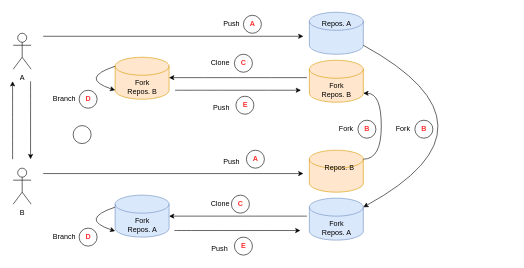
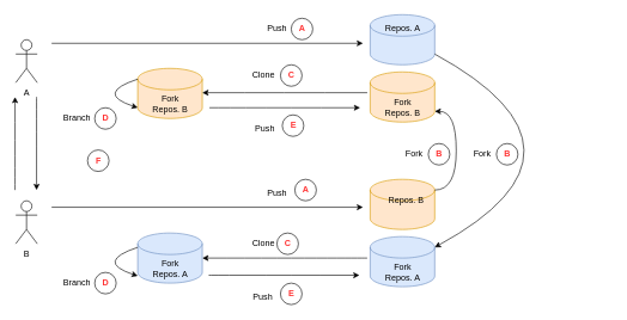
  <mxCell id="0" />
  <mxCell id="1" parent="0" />
  <mxCell id="2" value="A" style="shape=umlActor;verticalLabelPosition=bottom;verticalAlign=top;html=1;outlineConnect=0;" parent="1" vertex="1"><mxGeometry x="21" y="55" width="30" height="60" as="geometry" /></mxCell>
  <mxCell id="3" value="B" style="shape=umlActor;verticalLabelPosition=bottom;verticalAlign=top;html=1;outlineConnect=0;" parent="1" vertex="1"><mxGeometry x="21" y="280" width="30" height="60" as="geometry" /></mxCell>
  <mxCell id="4" value="" style="shape=cylinder3;whiteSpace=wrap;html=1;boundedLbl=1;backgroundOutline=1;size=15;fillColor=#dae8fc;strokeColor=#6c8ebf;" parent="1" vertex="1"><mxGeometry x="515" y="20" width="90" height="70" as="geometry" /></mxCell>
  <mxCell id="5" value="Repos. A" style="text;html=1;align=center;verticalAlign=middle;resizable=0;points=[];autosize=1;strokeColor=none;fillColor=none;" parent="1" vertex="1"><mxGeometry x="530" y="30" width="60" height="20" as="geometry" /></mxCell>
  <mxCell id="6" value="" style="shape=cylinder3;whiteSpace=wrap;html=1;boundedLbl=1;backgroundOutline=1;size=15;fillColor=#ffe6cc;strokeColor=#d79b00;" parent="1" vertex="1"><mxGeometry x="515" y="250" width="90" height="70" as="geometry" /></mxCell>
  <mxCell id="7" value="Repos. B" style="text;html=1;align=center;verticalAlign=middle;resizable=0;points=[];autosize=1;strokeColor=none;fillColor=none;" parent="1" vertex="1"><mxGeometry x="535" y="270" width="60" height="20" as="geometry" /></mxCell>
  <mxCell id="8" value="" style="endArrow=classic;html=1;" parent="1" edge="1"><mxGeometry width="50" height="50" relative="1" as="geometry"><mxPoint x="71" y="60" as="sourcePoint" /><mxPoint x="505" y="60" as="targetPoint" /></mxGeometry></mxCell>
  <mxCell id="9" value="Push" style="text;html=1;align=center;verticalAlign=middle;resizable=0;points=[];autosize=1;strokeColor=none;fillColor=none;" parent="1" vertex="1"><mxGeometry x="365" y="30" width="40" height="20" as="geometry" /></mxCell>
  <mxCell id="10" value="" style="endArrow=classic;html=1;" parent="1" edge="1"><mxGeometry width="50" height="50" relative="1" as="geometry"><mxPoint x="71" y="289" as="sourcePoint" /><mxPoint x="505" y="289" as="targetPoint" /></mxGeometry></mxCell>
  <mxCell id="11" value="Push" style="text;html=1;align=center;verticalAlign=middle;resizable=0;points=[];autosize=1;strokeColor=none;fillColor=none;" parent="1" vertex="1"><mxGeometry x="365" y="259" width="40" height="20" as="geometry" /></mxCell>
  <mxCell id="12" value="" style="ellipse;whiteSpace=wrap;html=1;" parent="1" vertex="1"><mxGeometry x="405" y="25" width="30" height="30" as="geometry" /></mxCell>
  <mxCell id="13" value="A" style="text;html=1;align=center;verticalAlign=middle;resizable=0;points=[];autosize=1;fontColor=#FF3333;fontStyle=1" parent="1" vertex="1"><mxGeometry x="410" y="30" width="20" height="20" as="geometry" /></mxCell>
  <mxCell id="14" value="" style="ellipse;whiteSpace=wrap;html=1;" parent="1" vertex="1"><mxGeometry x="410" y="250" width="30" height="30" as="geometry" /></mxCell>
  <mxCell id="15" value="A" style="text;html=1;align=center;verticalAlign=middle;resizable=0;points=[];autosize=1;fontColor=#FF3333;fontStyle=1" parent="1" vertex="1"><mxGeometry x="415" y="255" width="20" height="20" as="geometry" /></mxCell>
  <mxCell id="16" value="" style="shape=cylinder3;whiteSpace=wrap;html=1;boundedLbl=1;backgroundOutline=1;size=15;fillColor=#dae8fc;strokeColor=#6c8ebf;" parent="1" vertex="1"><mxGeometry x="515" y="330" width="90" height="70" as="geometry" /></mxCell>
  <mxCell id="17" value="Fork&lt;br&gt;Repos. A" style="text;html=1;align=center;verticalAlign=middle;resizable=0;points=[];autosize=1;strokeColor=none;fillColor=none;" parent="1" vertex="1"><mxGeometry x="530" y="365" width="60" height="30" as="geometry" /></mxCell>
  <mxCell id="18" value="" style="shape=cylinder3;whiteSpace=wrap;html=1;boundedLbl=1;backgroundOutline=1;size=15;fillColor=#ffe6cc;strokeColor=#d79b00;" parent="1" vertex="1"><mxGeometry x="515" y="100" width="90" height="70" as="geometry" /></mxCell>
  <mxCell id="19" value="Fork&lt;br&gt;Repos. B" style="text;html=1;align=center;verticalAlign=middle;resizable=0;points=[];autosize=1;strokeColor=none;fillColor=none;" parent="1" vertex="1"><mxGeometry x="530" y="135" width="60" height="30" as="geometry" /></mxCell>
  <mxCell id="20" value="" style="endArrow=classic;html=1;fontColor=#FF3333;exitX=1;exitY=0;exitDx=0;exitDy=15;exitPerimeter=0;entryX=1;entryY=1;entryDx=0;entryDy=-15;entryPerimeter=0;edgeStyle=orthogonalEdgeStyle;curved=1;" parent="1" source="6" target="18" edge="1"><mxGeometry width="50" height="50" relative="1" as="geometry"><mxPoint x="525" y="180" as="sourcePoint" /><mxPoint x="575" y="130" as="targetPoint" /><Array as="points"><mxPoint x="635" y="265" /><mxPoint x="635" y="155" /></Array></mxGeometry></mxCell>
  <mxCell id="21" value="" style="endArrow=none;html=1;fontColor=#FF3333;curved=1;entryX=1;entryY=1;entryDx=0;entryDy=-15;entryPerimeter=0;exitX=1;exitY=0;exitDx=0;exitDy=15;exitPerimeter=0;endFill=0;startArrow=classic;startFill=1;" parent="1" source="16" target="4" edge="1"><mxGeometry width="50" height="50" relative="1" as="geometry"><mxPoint x="525" y="180" as="sourcePoint" /><mxPoint x="575" y="130" as="targetPoint" /><Array as="points"><mxPoint x="851" y="210" /></Array></mxGeometry></mxCell>
  <mxCell id="22" value="Fork" style="text;html=1;align=center;verticalAlign=middle;resizable=0;points=[];autosize=1;strokeColor=none;fillColor=none;" parent="1" vertex="1"><mxGeometry x="556" y="205" width="40" height="20" as="geometry" /></mxCell>
  <mxCell id="23" value="" style="ellipse;whiteSpace=wrap;html=1;" parent="1" vertex="1"><mxGeometry x="596" y="200" width="30" height="30" as="geometry" /></mxCell>
  <mxCell id="24" value="B" style="text;html=1;align=center;verticalAlign=middle;resizable=0;points=[];autosize=1;fontColor=#FF3333;fontStyle=1" parent="1" vertex="1"><mxGeometry x="601" y="205" width="20" height="20" as="geometry" /></mxCell>
  <mxCell id="25" value="" style="endArrow=classic;html=1;fontColor=#FF3333;curved=1;entryX=1;entryY=0.5;entryDx=0;entryDy=0;entryPerimeter=0;" parent="1" target="26" edge="1"><mxGeometry width="50" height="50" relative="1" as="geometry"><mxPoint x="511" y="360" as="sourcePoint" /><mxPoint x="281" y="365" as="targetPoint" /></mxGeometry></mxCell>
  <mxCell id="26" value="" style="shape=cylinder3;whiteSpace=wrap;html=1;boundedLbl=1;backgroundOutline=1;size=15;fillColor=#dae8fc;strokeColor=#6c8ebf;" parent="1" vertex="1"><mxGeometry x="191" y="325" width="90" height="70" as="geometry" /></mxCell>
  <mxCell id="27" value="Fork&lt;br&gt;Repos. A" style="text;html=1;align=center;verticalAlign=middle;resizable=0;points=[];autosize=1;strokeColor=none;fillColor=none;" parent="1" vertex="1"><mxGeometry x="206" y="360" width="60" height="30" as="geometry" /></mxCell>
  <mxCell id="28" value="" style="shape=cylinder3;whiteSpace=wrap;html=1;boundedLbl=1;backgroundOutline=1;size=15;fillColor=#ffe6cc;strokeColor=#d79b00;" parent="1" vertex="1"><mxGeometry x="191" y="95" width="90" height="70" as="geometry" /></mxCell>
  <mxCell id="29" value="Fork&lt;br&gt;Repos. B" style="text;html=1;align=center;verticalAlign=middle;resizable=0;points=[];autosize=1;strokeColor=none;fillColor=none;" parent="1" vertex="1"><mxGeometry x="206" y="130" width="60" height="30" as="geometry" /></mxCell>
  <mxCell id="30" value="" style="endArrow=classic;html=1;fontColor=#FF3333;curved=1;entryX=1;entryY=0.5;entryDx=0;entryDy=0;entryPerimeter=0;" parent="1" edge="1"><mxGeometry width="50" height="50" relative="1" as="geometry"><mxPoint x="511" y="129" as="sourcePoint" /><mxPoint x="281" y="129" as="targetPoint" /><Array as="points"><mxPoint x="391" y="129" /></Array></mxGeometry></mxCell>
  <mxCell id="31" value="Clone" style="text;html=1;align=center;verticalAlign=middle;resizable=0;points=[];autosize=1;strokeColor=none;fillColor=none;" parent="1" vertex="1"><mxGeometry x="341" y="95" width="50" height="20" as="geometry" /></mxCell>
  <mxCell id="32" value="" style="ellipse;whiteSpace=wrap;html=1;" parent="1" vertex="1"><mxGeometry x="390" y="90" width="30" height="30" as="geometry" /></mxCell>
  <mxCell id="33" value="C" style="text;html=1;align=center;verticalAlign=middle;resizable=0;points=[];autosize=1;fontColor=#FF3333;fontStyle=1" parent="1" vertex="1"><mxGeometry x="395" y="95" width="20" height="20" as="geometry" /></mxCell>
  <mxCell id="34" value="Clone" style="text;html=1;align=center;verticalAlign=middle;resizable=0;points=[];autosize=1;strokeColor=none;fillColor=none;" parent="1" vertex="1"><mxGeometry x="341" y="330" width="50" height="20" as="geometry" /></mxCell>
  <mxCell id="35" value="" style="ellipse;whiteSpace=wrap;html=1;" parent="1" vertex="1"><mxGeometry x="385" y="325" width="30" height="30" as="geometry" /></mxCell>
  <mxCell id="36" value="C" style="text;html=1;align=center;verticalAlign=middle;resizable=0;points=[];autosize=1;fontColor=#FF3333;fontStyle=1" parent="1" vertex="1"><mxGeometry x="390" y="330" width="20" height="20" as="geometry" /></mxCell>
  <mxCell id="37" value="" style="endArrow=classic;html=1;fontColor=#FF3333;curved=1;exitX=0;exitY=0;exitDx=0;exitDy=15;exitPerimeter=0;entryX=0;entryY=1;entryDx=0;entryDy=-15;entryPerimeter=0;" parent="1" source="28" target="28" edge="1"><mxGeometry width="50" height="50" relative="1" as="geometry"><mxPoint x="381" y="150" as="sourcePoint" /><mxPoint x="431" y="100" as="targetPoint" /><Array as="points"><mxPoint x="131" y="130" /></Array></mxGeometry></mxCell>
  <mxCell id="38" value="" style="endArrow=classic;html=1;fontColor=#FF3333;curved=1;exitX=0;exitY=0;exitDx=0;exitDy=15;exitPerimeter=0;entryX=0;entryY=1;entryDx=0;entryDy=-15;entryPerimeter=0;" parent="1" edge="1"><mxGeometry width="50" height="50" relative="1" as="geometry"><mxPoint x="191" y="345" as="sourcePoint" /><mxPoint x="191" y="385" as="targetPoint" /><Array as="points"><mxPoint x="131" y="365" /></Array></mxGeometry></mxCell>
  <mxCell id="39" value="" style="group" parent="1" vertex="1" connectable="0"><mxGeometry x="651" y="200" width="70" height="30" as="geometry" /></mxCell>
  <mxCell id="40" value="Fork" style="text;html=1;align=center;verticalAlign=middle;resizable=0;points=[];autosize=1;strokeColor=none;fillColor=none;" parent="39" vertex="1"><mxGeometry y="5" width="40" height="20" as="geometry" /></mxCell>
  <mxCell id="41" value="" style="ellipse;whiteSpace=wrap;html=1;" parent="39" vertex="1"><mxGeometry x="40" width="30" height="30" as="geometry" /></mxCell>
  <mxCell id="42" value="B" style="text;html=1;align=center;verticalAlign=middle;resizable=0;points=[];autosize=1;fontColor=#FF3333;fontStyle=1" parent="39" vertex="1"><mxGeometry x="45" y="5" width="20" height="20" as="geometry" /></mxCell>
  <mxCell id="43" value="Branch" style="text;html=1;align=center;verticalAlign=middle;resizable=0;points=[];autosize=1;strokeColor=none;fillColor=none;" parent="1" vertex="1"><mxGeometry x="81" y="155" width="50" height="20" as="geometry" /></mxCell>
  <mxCell id="44" value="" style="ellipse;whiteSpace=wrap;html=1;" parent="1" vertex="1"><mxGeometry x="131" y="150" width="30" height="30" as="geometry" /></mxCell>
  <mxCell id="45" value="D" style="text;html=1;align=center;verticalAlign=middle;resizable=0;points=[];autosize=1;fontColor=#FF3333;fontStyle=1" parent="1" vertex="1"><mxGeometry x="136" y="155" width="20" height="20" as="geometry" /></mxCell>
  <mxCell id="46" value="Branch" style="text;html=1;align=center;verticalAlign=middle;resizable=0;points=[];autosize=1;strokeColor=none;fillColor=none;" parent="1" vertex="1"><mxGeometry x="81" y="385" width="50" height="20" as="geometry" /></mxCell>
  <mxCell id="47" value="" style="ellipse;whiteSpace=wrap;html=1;" parent="1" vertex="1"><mxGeometry x="131" y="380" width="30" height="30" as="geometry" /></mxCell>
  <mxCell id="48" value="D" style="text;html=1;align=center;verticalAlign=middle;resizable=0;points=[];autosize=1;fontColor=#FF3333;fontStyle=1" parent="1" vertex="1"><mxGeometry x="136" y="385" width="20" height="20" as="geometry" /></mxCell>
  <mxCell id="49" value="" style="endArrow=classic;html=1;fontColor=#FF3333;curved=1;" parent="1" edge="1"><mxGeometry width="50" height="50" relative="1" as="geometry"><mxPoint x="291" y="150" as="sourcePoint" /><mxPoint x="501" y="150" as="targetPoint" /></mxGeometry></mxCell>
  <mxCell id="50" value="" style="endArrow=classic;html=1;fontColor=#FF3333;curved=1;" parent="1" edge="1"><mxGeometry width="50" height="50" relative="1" as="geometry"><mxPoint x="290" y="384" as="sourcePoint" /><mxPoint x="500" y="384" as="targetPoint" /></mxGeometry></mxCell>
  <mxCell id="51" value="Push" style="text;html=1;align=center;verticalAlign=middle;resizable=0;points=[];autosize=1;strokeColor=none;fillColor=none;" parent="1" vertex="1"><mxGeometry x="347.5" y="169" width="40" height="20" as="geometry" /></mxCell>
  <mxCell id="52" value="" style="ellipse;whiteSpace=wrap;html=1;" parent="1" vertex="1"><mxGeometry x="392.5" y="160" width="30" height="30" as="geometry" /></mxCell>
  <mxCell id="53" value="E" style="text;html=1;align=center;verticalAlign=middle;resizable=0;points=[];autosize=1;fontColor=#FF3333;fontStyle=1" parent="1" vertex="1"><mxGeometry x="397.5" y="165" width="20" height="20" as="geometry" /></mxCell>
  <mxCell id="54" value="Push" style="text;html=1;align=center;verticalAlign=middle;resizable=0;points=[];autosize=1;strokeColor=none;fillColor=none;" parent="1" vertex="1"><mxGeometry x="345" y="404" width="40" height="20" as="geometry" /></mxCell>
  <mxCell id="55" value="" style="ellipse;whiteSpace=wrap;html=1;" parent="1" vertex="1"><mxGeometry x="390" y="395" width="30" height="30" as="geometry" /></mxCell>
  <mxCell id="56" value="E" style="text;html=1;align=center;verticalAlign=middle;resizable=0;points=[];autosize=1;fontColor=#FF3333;fontStyle=1" parent="1" vertex="1"><mxGeometry x="395" y="400" width="20" height="20" as="geometry" /></mxCell>
  <mxCell id="57" value="" style="endArrow=classic;html=1;fontColor=#FF3333;curved=1;" parent="1" edge="1"><mxGeometry width="50" height="50" relative="1" as="geometry"><mxPoint x="50" y="135" as="sourcePoint" /><mxPoint x="50" y="265" as="targetPoint" /></mxGeometry></mxCell>
  <mxCell id="58" value="" style="endArrow=classic;html=1;fontColor=#FF3333;curved=1;" parent="1" edge="1"><mxGeometry width="50" height="50" relative="1" as="geometry"><mxPoint x="20" y="265" as="sourcePoint" /><mxPoint x="20" y="135" as="targetPoint" /></mxGeometry></mxCell>
  <mxCell id="59" value="" style="ellipse;whiteSpace=wrap;html=1;" parent="1" vertex="1"><mxGeometry x="121" y="209" width="30" height="30" as="geometry" /></mxCell>
+ <mxCell id="60" value="F" style="text;html=1;align=center;verticalAlign=middle;resizable=0;points=[];autosize=1;fontColor=#FF3333;fontStyle=1" parent="1" vertex="1"><mxGeometry x="126" y="214" width="20" height="20" as="geometry" /></mxCell>
